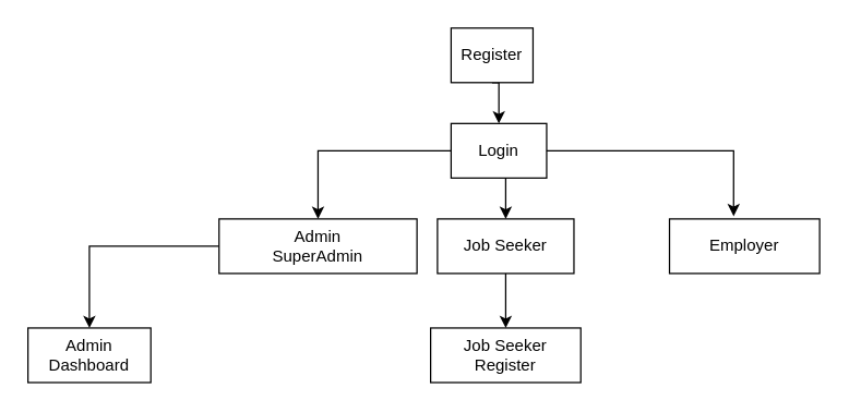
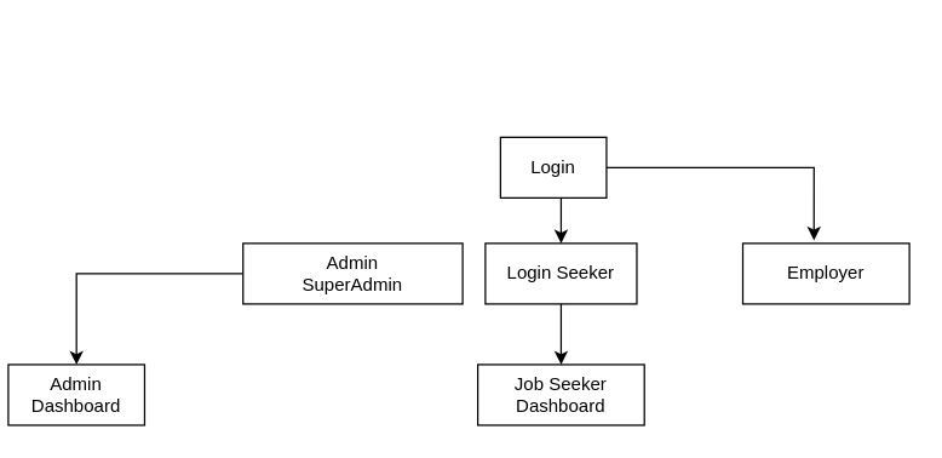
  <mxCell id="0" />
  <mxCell id="1" parent="0" />
- <mxCell id="2" style="edgeStyle=orthogonalEdgeStyle;rounded=0;orthogonalLoop=1;jettySize=auto;html=1;exitX=0;exitY=0.5;exitDx=0;exitDy=0;entryX=0.5;entryY=0;entryDx=0;entryDy=0;" edge="1" parent="1" source="4" target="8"><mxGeometry relative="1" as="geometry" /></mxCell>
  <mxCell id="3" style="edgeStyle=orthogonalEdgeStyle;rounded=0;orthogonalLoop=1;jettySize=auto;html=1;exitX=0.5;exitY=1;exitDx=0;exitDy=0;entryX=0.5;entryY=0;entryDx=0;entryDy=0;" edge="1" parent="1" source="4" target="10"><mxGeometry relative="1" as="geometry" /></mxCell>
  <mxCell id="4" value="Login" style="rounded=0;whiteSpace=wrap;html=1;" vertex="1" parent="1"><mxGeometry x="330" y="90" width="70" height="40" as="geometry" /></mxCell>
- <mxCell id="5" style="edgeStyle=orthogonalEdgeStyle;rounded=0;orthogonalLoop=1;jettySize=auto;html=1;exitX=0.5;exitY=1;exitDx=0;exitDy=0;entryX=0.5;entryY=0;entryDx=0;entryDy=0;" edge="1" parent="1" source="6" target="4"><mxGeometry relative="1" as="geometry" /></mxCell>
- <mxCell id="6" value="Register" style="rounded=0;whiteSpace=wrap;html=1;" vertex="1" parent="1"><mxGeometry x="330" y="20" width="60" height="40" as="geometry" /></mxCell>
  <mxCell id="7" style="edgeStyle=orthogonalEdgeStyle;rounded=0;orthogonalLoop=1;jettySize=auto;html=1;exitX=0;exitY=0.5;exitDx=0;exitDy=0;entryX=0.5;entryY=0;entryDx=0;entryDy=0;" edge="1" parent="1" source="8" target="13"><mxGeometry relative="1" as="geometry" /></mxCell>
  <mxCell id="8" value="Admin&lt;div&gt;SuperAdmin&lt;/div&gt;" style="rounded=0;whiteSpace=wrap;html=1;" vertex="1" parent="1"><mxGeometry x="160" y="160" width="145" height="40" as="geometry" /></mxCell>
  <mxCell id="9" style="edgeStyle=orthogonalEdgeStyle;rounded=0;orthogonalLoop=1;jettySize=auto;html=1;exitX=0.5;exitY=1;exitDx=0;exitDy=0;entryX=0.5;entryY=0;entryDx=0;entryDy=0;" edge="1" parent="1" source="10" target="14"><mxGeometry relative="1" as="geometry" /></mxCell>
- <mxCell id="10" value="Job Seeker" style="rounded=0;whiteSpace=wrap;html=1;" vertex="1" parent="1"><mxGeometry x="320" y="160" width="100" height="40" as="geometry" /></mxCell>
+ <mxCell id="10" value="Login Seeker" style="rounded=0;whiteSpace=wrap;html=1;" vertex="1" parent="1"><mxGeometry x="320" y="160" width="100" height="40" as="geometry" /></mxCell>
  <mxCell id="11" value="Employer" style="rounded=0;whiteSpace=wrap;html=1;" vertex="1" parent="1"><mxGeometry x="490" y="160" width="110" height="40" as="geometry" /></mxCell>
  <mxCell id="12" style="edgeStyle=orthogonalEdgeStyle;rounded=0;orthogonalLoop=1;jettySize=auto;html=1;exitX=1;exitY=0.5;exitDx=0;exitDy=0;entryX=0.427;entryY=-0.05;entryDx=0;entryDy=0;entryPerimeter=0;" edge="1" parent="1" source="4" target="11"><mxGeometry relative="1" as="geometry" /></mxCell>
- <mxCell id="13" value="Admin&lt;div&gt;Dashboard&lt;/div&gt;" style="rounded=0;whiteSpace=wrap;html=1;" vertex="1" parent="1"><mxGeometry x="20" y="240" width="90" height="40" as="geometry" /></mxCell>
- <mxCell id="14" value="Job Seeker&lt;div&gt;Register&lt;/div&gt;" style="rounded=0;whiteSpace=wrap;html=1;" vertex="1" parent="1"><mxGeometry x="315" y="240" width="110" height="40" as="geometry" /></mxCell>
+ <mxCell id="13" value="Admin&lt;div&gt;Dashboard&lt;/div&gt;" style="rounded=0;whiteSpace=wrap;html=1;" vertex="1" parent="1"><mxGeometry x="5" y="240" width="90" height="40" as="geometry" /></mxCell>
+ <mxCell id="14" value="Job Seeker&lt;div&gt;Dashboard&lt;/div&gt;" style="rounded=0;whiteSpace=wrap;html=1;" vertex="1" parent="1"><mxGeometry x="315" y="240" width="110" height="40" as="geometry" /></mxCell>
